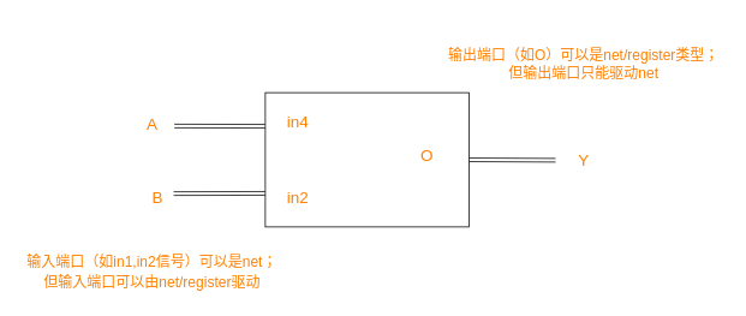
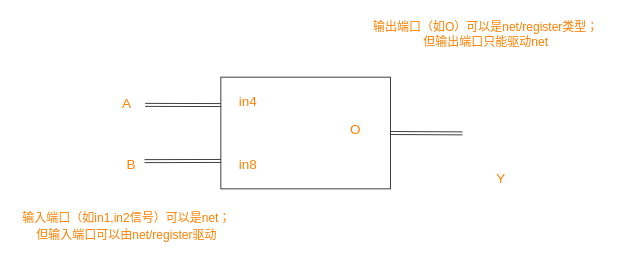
  <mxCell id="0" />
  <mxCell id="1" parent="0" />
  <mxCell id="2" style="edgeStyle=none;html=1;exitX=0;exitY=0.25;exitDx=0;exitDy=0;fontSize=18;fontColor=#FF8000;strokeColor=default;shape=link;" edge="1" parent="1" source="5"><mxGeometry relative="1" as="geometry"><mxPoint x="193" y="139" as="targetPoint" /></mxGeometry></mxCell>
  <mxCell id="3" style="edgeStyle=none;shape=link;html=1;exitX=0;exitY=0.75;exitDx=0;exitDy=0;strokeColor=default;fontSize=18;fontColor=#FF8000;" edge="1" parent="1" source="5"><mxGeometry relative="1" as="geometry"><mxPoint x="192.2" y="214" as="targetPoint" /></mxGeometry></mxCell>
  <mxCell id="4" style="edgeStyle=none;shape=link;html=1;exitX=1;exitY=0.5;exitDx=0;exitDy=0;strokeColor=default;fontSize=18;fontColor=#FF8000;" edge="1" parent="1" source="5"><mxGeometry relative="1" as="geometry"><mxPoint x="616.2" y="177" as="targetPoint" /></mxGeometry></mxCell>
  <mxCell id="5" value="" style="rounded=0;whiteSpace=wrap;html=1;" vertex="1" parent="1"><mxGeometry x="294" y="102" width="226" height="149" as="geometry" /></mxCell>
  <mxCell id="6" value="&lt;font color=&quot;#ff8000&quot; style=&quot;font-size: 18px;&quot;&gt;in4&lt;/font&gt;" style="text;html=1;align=center;verticalAlign=middle;resizable=0;points=[];autosize=1;strokeColor=none;fillColor=none;" vertex="1" parent="1"><mxGeometry x="309" y="118" width="42" height="34" as="geometry" /></mxCell>
- <mxCell id="7" value="&lt;font color=&quot;#ff8000&quot;&gt;&lt;span style=&quot;font-size: 18px;&quot;&gt;in2&lt;/span&gt;&lt;/font&gt;" style="text;html=1;align=center;verticalAlign=middle;resizable=0;points=[];autosize=1;strokeColor=none;fillColor=none;" vertex="1" parent="1"><mxGeometry x="309" y="202" width="42" height="34" as="geometry" /></mxCell>
+ <mxCell id="7" value="&lt;font color=&quot;#ff8000&quot;&gt;&lt;span style=&quot;font-size: 18px;&quot;&gt;in8&lt;/span&gt;&lt;/font&gt;" style="text;html=1;align=center;verticalAlign=middle;resizable=0;points=[];autosize=1;strokeColor=none;fillColor=none;" vertex="1" parent="1"><mxGeometry x="309" y="202" width="42" height="34" as="geometry" /></mxCell>
  <mxCell id="8" value="&lt;font color=&quot;#ff8000&quot; style=&quot;font-size: 18px;&quot;&gt;O&lt;/font&gt;" style="text;html=1;align=center;verticalAlign=middle;resizable=0;points=[];autosize=1;strokeColor=none;fillColor=none;" vertex="1" parent="1"><mxGeometry x="457" y="154.5" width="32" height="34" as="geometry" /></mxCell>
  <mxCell id="9" value="A" style="text;html=1;align=center;verticalAlign=middle;resizable=0;points=[];autosize=1;strokeColor=none;fillColor=none;fontSize=18;fontColor=#FF8000;" vertex="1" parent="1"><mxGeometry x="153" y="120" width="30" height="34" as="geometry" /></mxCell>
  <mxCell id="10" value="B" style="text;html=1;align=center;verticalAlign=middle;resizable=0;points=[];autosize=1;strokeColor=none;fillColor=none;fontSize=18;fontColor=#FF8000;" vertex="1" parent="1"><mxGeometry x="159" y="202" width="30" height="34" as="geometry" /></mxCell>
- <mxCell id="11" value="Y" style="text;html=1;align=center;verticalAlign=middle;resizable=0;points=[];autosize=1;strokeColor=none;fillColor=none;fontSize=18;fontColor=#FF8000;" vertex="1" parent="1"><mxGeometry x="632" y="159.5" width="30" height="34" as="geometry" /></mxCell>
+ <mxCell id="11" value="Y" style="text;html=1;align=center;verticalAlign=middle;resizable=0;points=[];autosize=1;strokeColor=none;fillColor=none;fontSize=18;fontColor=#FF8000;" vertex="1" parent="1"><mxGeometry x="652" y="219.5" width="30" height="34" as="geometry" /></mxCell>
  <mxCell id="12" value="&lt;font style=&quot;font-size: 16px;&quot;&gt;输入端口（如in1,in2信号）可以是net；&lt;br&gt;但输入端口可以由net/register驱动&lt;br&gt;&lt;/font&gt;" style="text;html=1;align=center;verticalAlign=middle;resizable=0;points=[];autosize=1;strokeColor=none;fillColor=none;fontSize=18;fontColor=#FF8000;" vertex="1" parent="1"><mxGeometry x="20.5" y="273" width="295" height="55" as="geometry" /></mxCell>
- <mxCell id="13" value="输出端口（如O）可以是net/register类型；&lt;br&gt;但输出端口只能驱动net" style="text;html=1;align=center;verticalAlign=middle;resizable=0;points=[];autosize=1;strokeColor=none;fillColor=none;fontSize=16;fontColor=#FF8000;" vertex="1" parent="1"><mxGeometry x="488" y="45" width="318" height="50" as="geometry" /></mxCell>
+ <mxCell id="13" value="输出端口（如O）可以是net/register类型；&lt;br&gt;但输出端口只能驱动net" style="text;html=1;align=center;verticalAlign=middle;resizable=0;points=[];autosize=1;strokeColor=none;fillColor=none;fontSize=16;fontColor=#FF8000;" vertex="1" parent="1"><mxGeometry x="488" y="20" width="318" height="50" as="geometry" /></mxCell>
